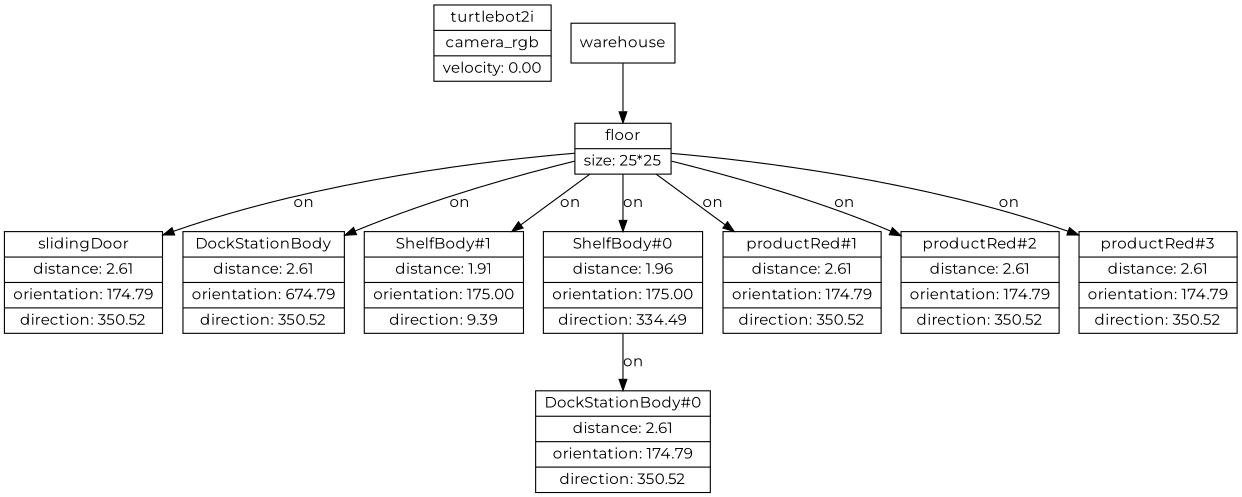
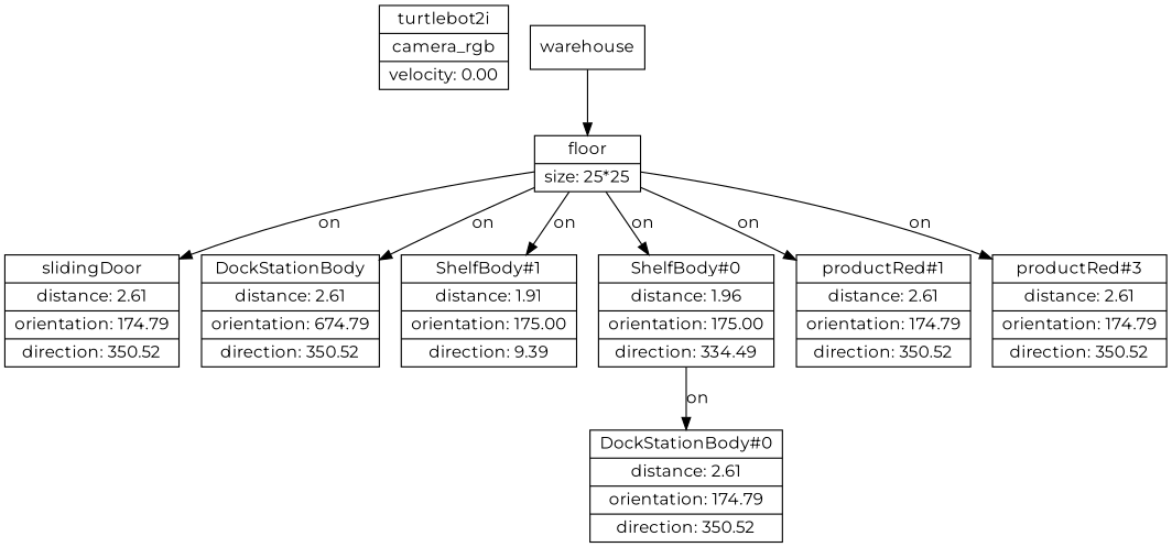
  digraph {
    fontname=Montserrat
    node [fontname=Montserrat shape=record]
    edge [fontname=Montserrat]
    n1 [label="{turtlebot2i|camera_rgb|velocity: 0.00}"]
    n2 [label=warehouse]
    n3 [label="{floor|size: 25*25}"]
    n4 [label="{slidingDoor|distance: 2.61|orientation: 174.79|direction: 350.52}"]
    n5 [label="{DockStationBody|distance: 2.61|orientation: 674.79|direction: 350.52}"]
    n6 [label="{ShelfBody#1|distance: 1.91|orientation: 175.00|direction: 9.39}"]
    n7 [label="{ShelfBody#0|distance: 1.96|orientation: 175.00|direction: 334.49}"]
    n8 [label="{productRed#1|distance: 2.61|orientation: 174.79|direction: 350.52}"]
-   n9 [label="{productRed#2|distance: 2.61|orientation: 174.79|direction: 350.52}"]
    n10 [label="{productRed#3|distance: 2.61|orientation: 174.79|direction: 350.52}"]
    n11 [label="{DockStationBody#0|distance: 2.61|orientation: 174.79|direction: 350.52}"]
    n2 -> n3
    n3 -> n4 [label=on]
    n3 -> n5 [label=on]
    n3 -> n6 [label=on]
    n3 -> n7 [label=on]
    n3 -> n8 [label=on]
-   n3 -> n9 [label=on]
    n3 -> n10 [label=on]
    n7 -> n11 [label=on]
  }
